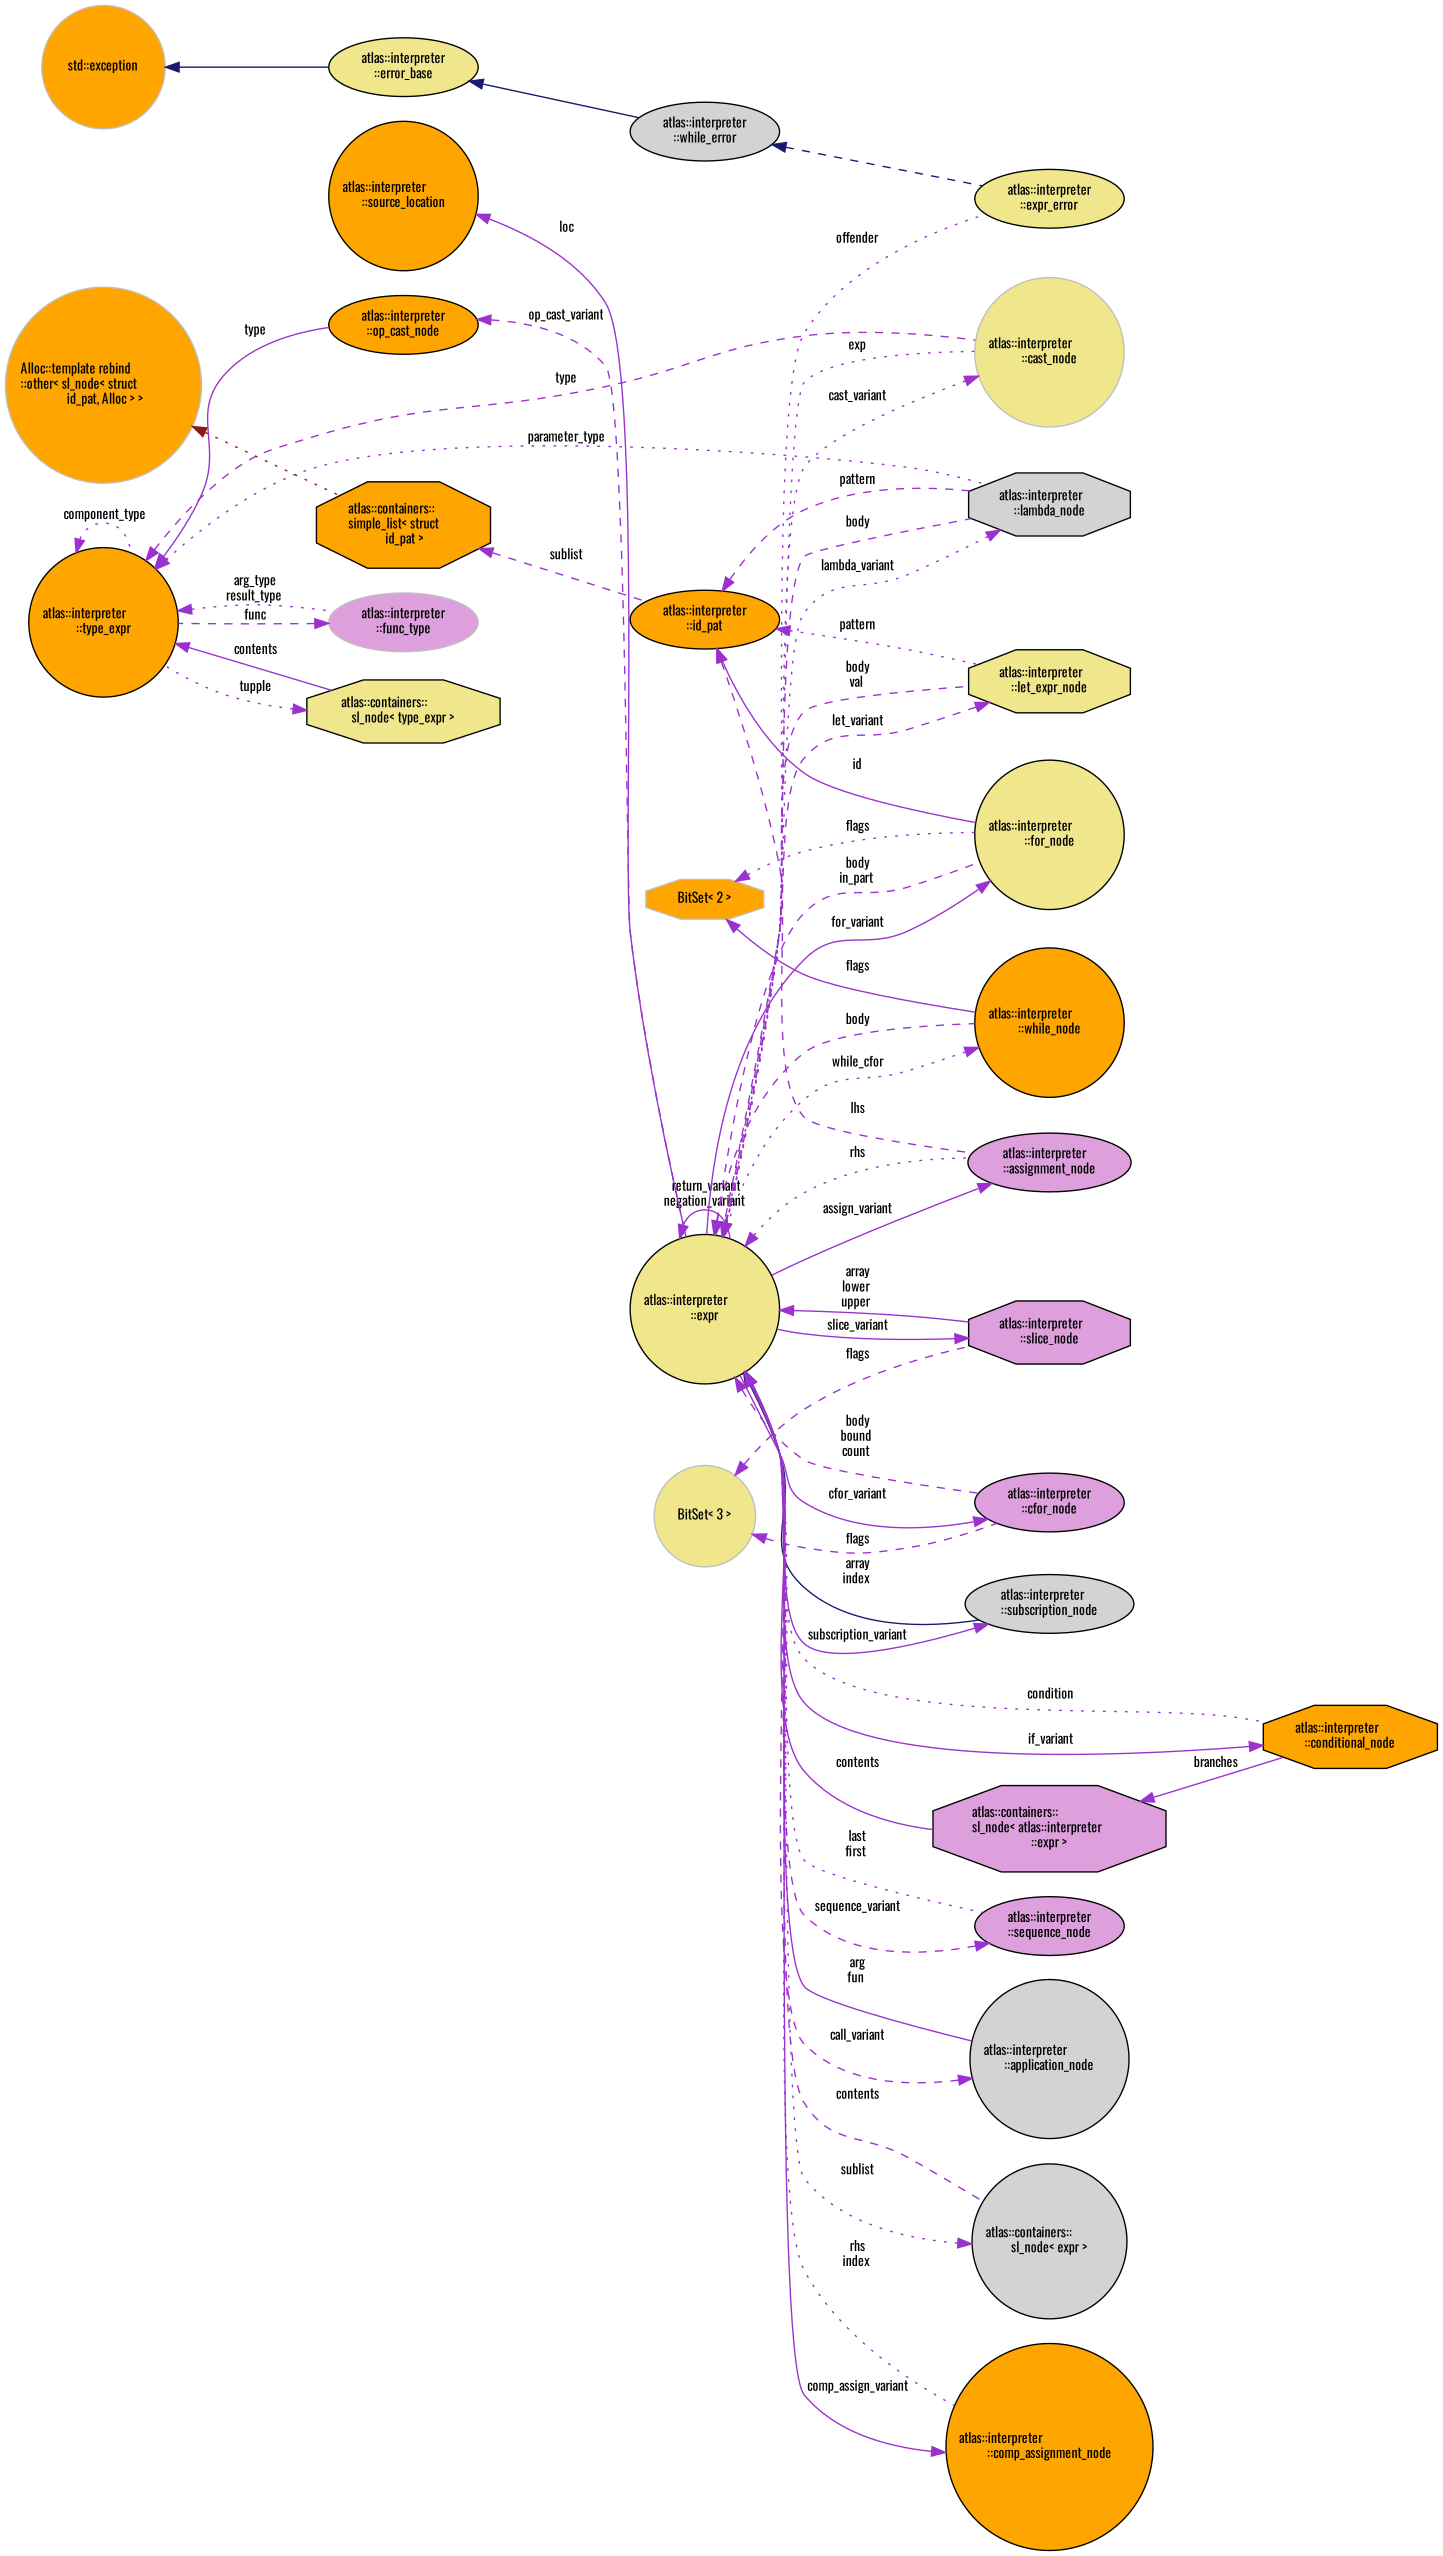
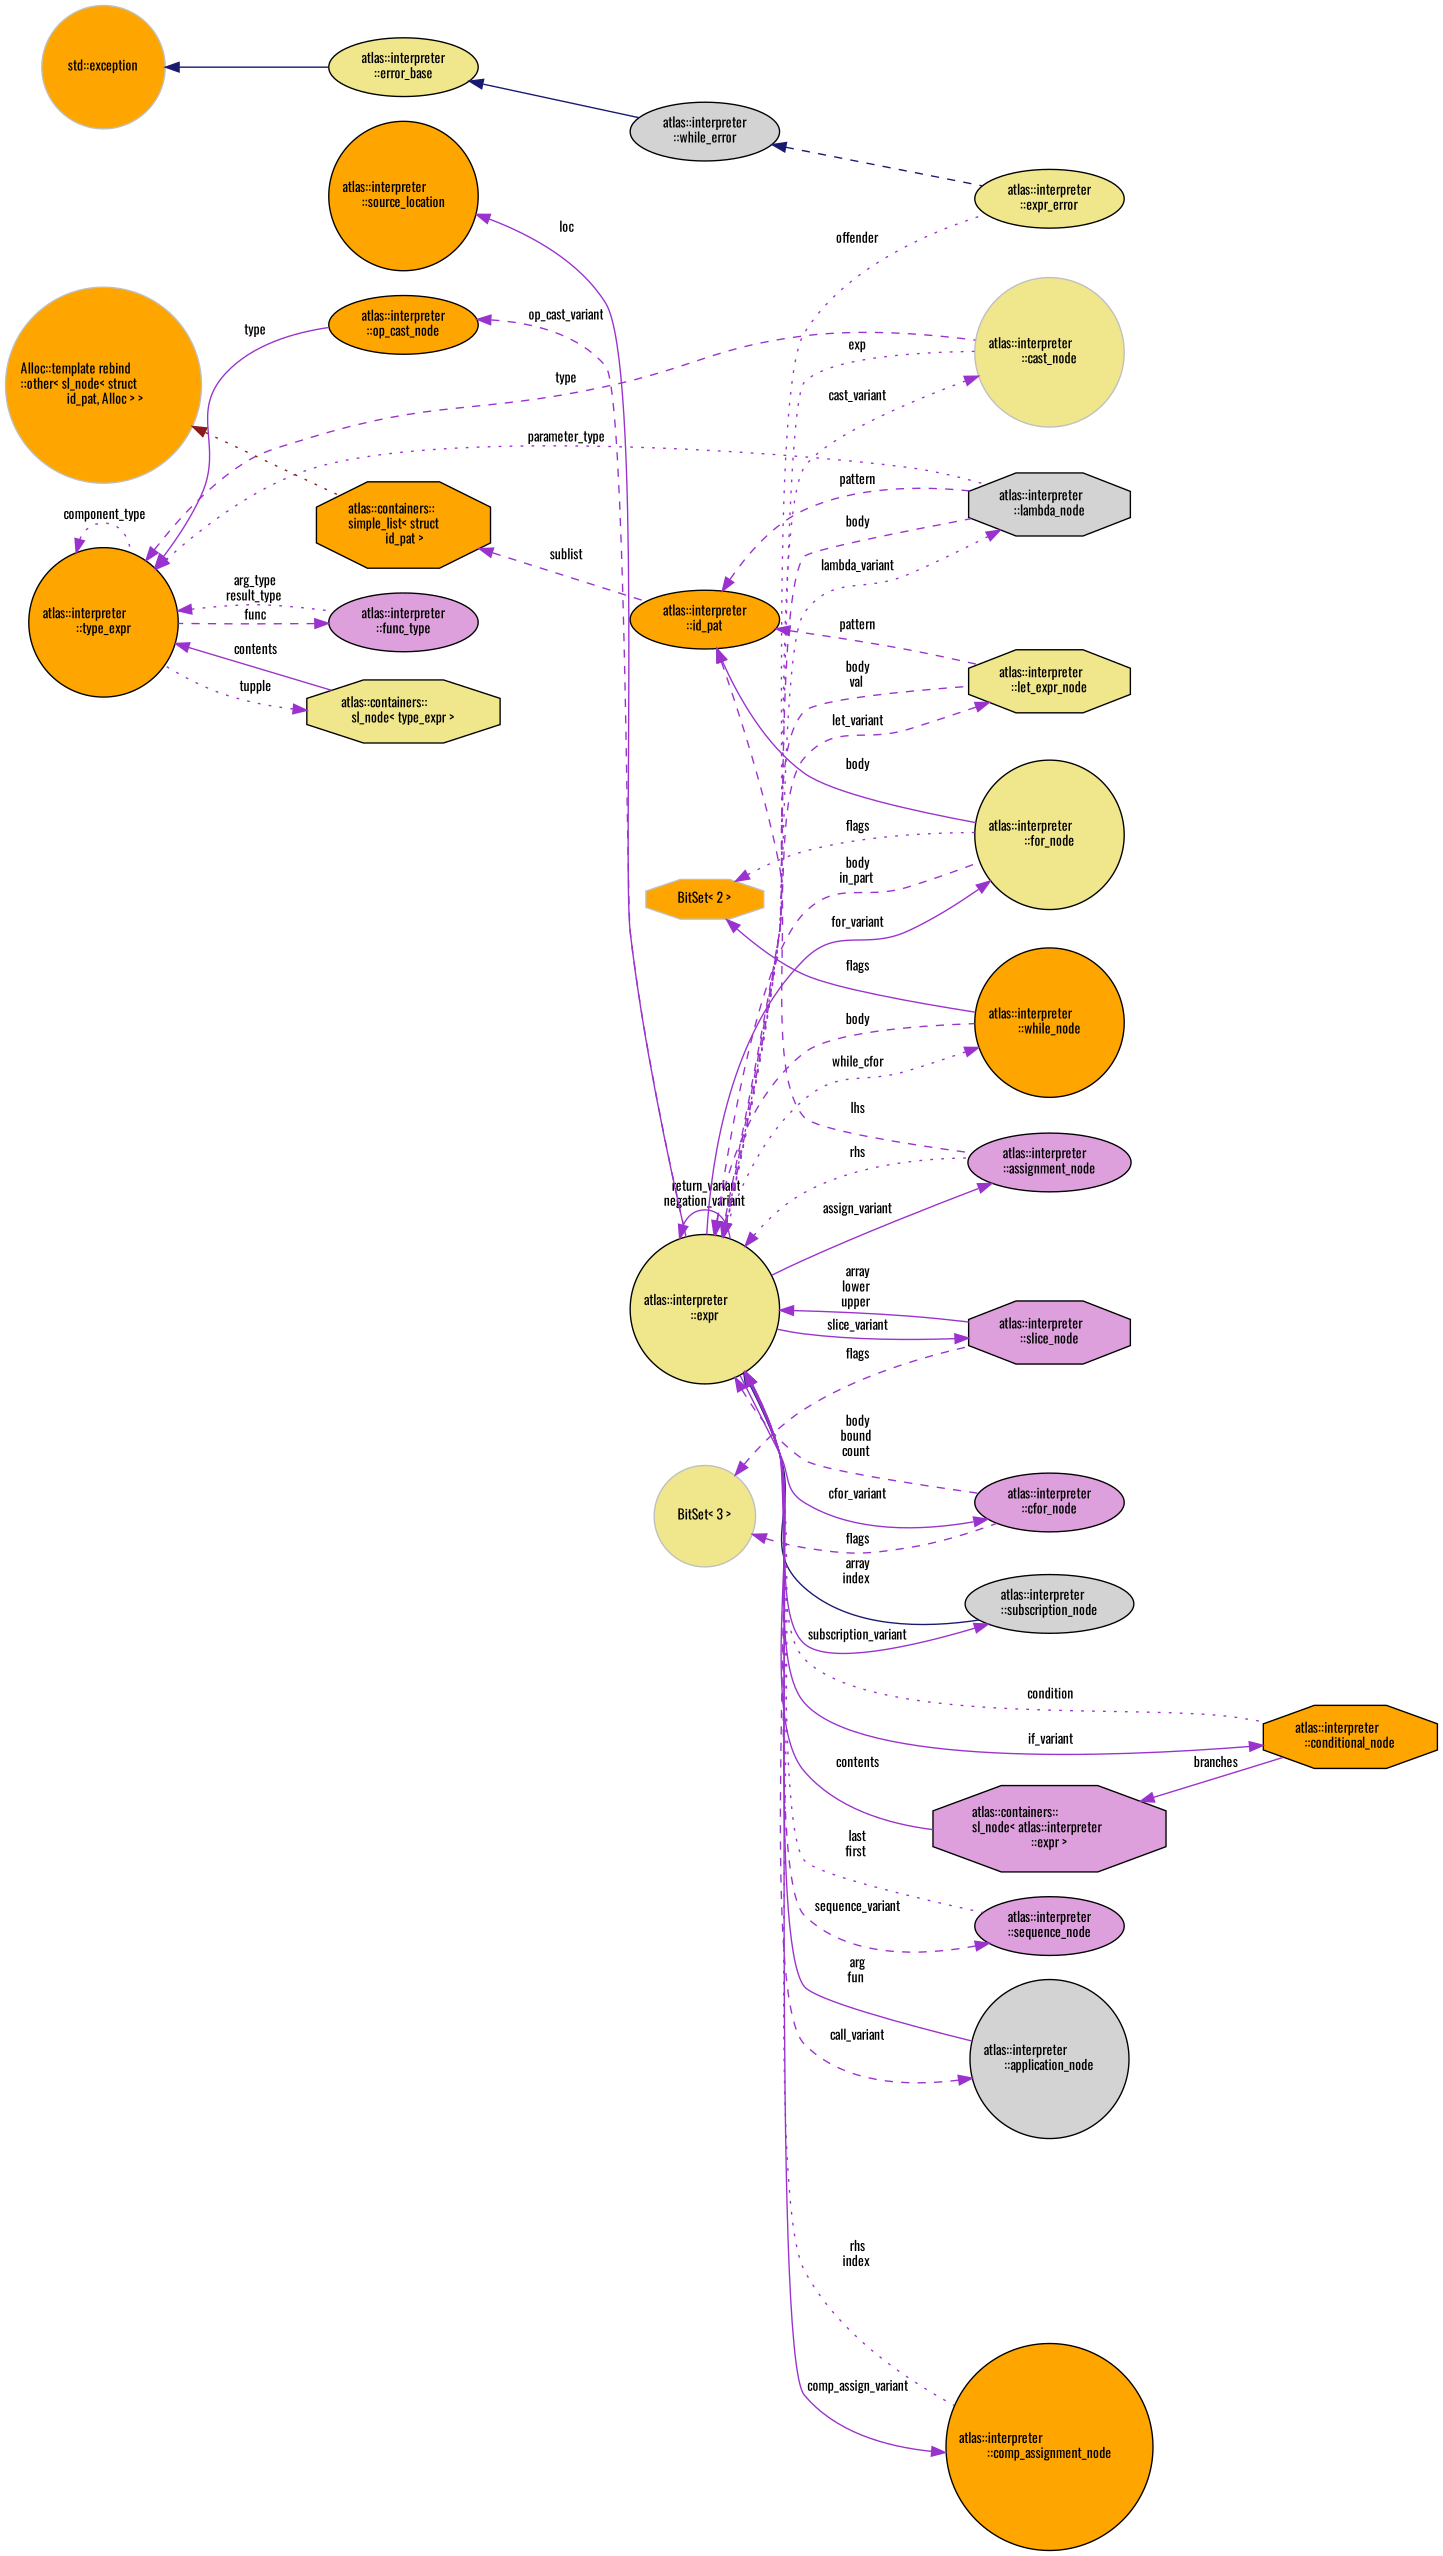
  digraph {
    fontname=Oswald
    rankdir=LR
    node [color=black fillcolor=orange fontname=Oswald fontsize=10 shape=circle style=filled]
    edge [color=darkorchid3 dir=back fontname=Oswald fontsize=10 labelfontname=Helvetica labelfontsize=10 style=solid]
    n1 [fillcolor=khaki fontcolor=black height=0.2 label="atlas::interpreter\l::expr_error" shape=ellipse width=0.4]
    n2 [fillcolor=lightgrey height=0.2 label="atlas::interpreter\l::while_error" shape=ellipse width=0.4]
    n3 [fillcolor=khaki height=0.2 label="atlas::interpreter\l::error_base" shape=ellipse width=0.4]
    n4 [color=grey75 height=0.2 label="std::exception" width=0.4]
    n5 [fillcolor=khaki height=0.2 label="atlas::interpreter\l::expr" width=0.4]
    n6 [color=grey75 fillcolor=khaki height=0.2 label="atlas::interpreter\l::cast_node" width=0.4]
    n7 [fillcolor=plum height=0.2 label="atlas::interpreter\l::slice_node" shape=octagon width=0.4]
    n8 [fillcolor=lightgrey height=0.2 label="atlas::interpreter\l::subscription_node" shape=ellipse width=0.4]
    n9 [fillcolor=khaki height=0.2 label="atlas::interpreter\l::let_expr_node" shape=octagon width=0.4]
    n10 [fillcolor=plum height=0.2 label="atlas::interpreter\l::cfor_node" shape=ellipse width=0.4]
    n11 [fillcolor=khaki height=0.2 label="atlas::interpreter\l::for_node" width=0.4]
    n12 [height=0.2 label="atlas::interpreter\l::conditional_node" shape=octagon width=0.4]
    n13 [fillcolor=plum height=0.2 label="atlas::containers::\lsl_node\< atlas::interpreter\l::expr \>" shape=octagon width=0.4]
    n14 [fillcolor=plum height=0.2 label="atlas::interpreter\l::sequence_node" shape=ellipse width=0.4]
    n15 [height=0.2 label="atlas::interpreter\l::while_node" width=0.4]
    n16 [fillcolor=plum height=0.2 label="atlas::interpreter\l::assignment_node" shape=ellipse width=0.4]
    n17 [fillcolor=lightgrey height=0.2 label="atlas::interpreter\l::application_node" width=0.4]
-   n18 [fillcolor=lightgrey height=0.2 label="atlas::containers::\lsl_node\< expr \>" width=0.4]
    n19 [fillcolor=lightgrey height=0.2 label="atlas::interpreter\l::lambda_node" shape=octagon width=0.4]
    n20 [height=0.2 label="atlas::interpreter\l::comp_assignment_node" width=0.4]
    n21 [height=0.2 label="atlas::interpreter\l::source_location" width=0.4]
    n22 [height=0.2 label="atlas::interpreter\l::type_expr" width=0.4]
-   n23 [color=grey75 fillcolor=plum height=0.2 label="atlas::interpreter\l::func_type" shape=ellipse width=0.4]
+   n23 [fillcolor=plum height=0.2 label="atlas::interpreter\l::func_type" shape=ellipse width=0.4]
    n24 [fillcolor=khaki height=0.2 label="atlas::containers::\lsl_node\< type_expr \>" shape=octagon width=0.4]
    n25 [height=0.2 label="atlas::interpreter\l::op_cast_node" shape=ellipse width=0.4]
    n26 [color=grey75 fillcolor=khaki height=0.2 label="BitSet\< 3 \>" width=0.4]
    n27 [height=0.2 label="atlas::interpreter\l::id_pat" shape=ellipse width=0.4]
    n28 [height=0.2 label="atlas::containers::\lsimple_list\< struct\l id_pat \>" shape=octagon width=0.4]
    n29 [color=grey75 height=0.2 label="Alloc::template rebind\l::other\< sl_node\< struct\l id_pat, Alloc \> \>" width=0.4]
    n30 [color=grey75 height=0.2 label="BitSet\< 2 \>" shape=octagon width=0.4]
    n2 -> n1 [color=midnightblue style=dashed]
    n3 -> n2 [color=midnightblue]
    n4 -> n3 [color=midnightblue]
    n5 -> n1 [label=" offender" style=dotted]
    n5 -> n5 [label=" return_variant\nnegation_variant"]
    n5 -> n6 [label=" exp" style=dotted]
    n5 -> n7 [label=" array\nlower\nupper"]
    n5 -> n8 [color=midnightblue label=" array\nindex"]
    n5 -> n9 [label=" body\nval" style=dashed]
    n5 -> n10 [label=" body\nbound\ncount" style=dashed]
    n5 -> n11 [label=" body\nin_part" style=dashed]
    n5 -> n12 [label=" condition" style=dotted]
    n5 -> n13 [label=" contents"]
    n5 -> n14 [label=" last\nfirst" style=dotted]
    n5 -> n15 [label=" body" style=dashed]
    n5 -> n16 [label=" rhs" style=dotted]
    n5 -> n17 [label=" arg\nfun"]
-   n5 -> n18 [label=" contents" style=dashed]
    n5 -> n19 [label=" body" style=dashed]
    n5 -> n20 [label=" rhs\nindex" style=dotted]
    n6 -> n5 [label=" cast_variant" style=dotted]
    n7 -> n5 [label=" slice_variant"]
    n8 -> n5 [label=" subscription_variant"]
    n9 -> n5 [label=" let_variant" style=dashed]
    n10 -> n5 [label=" cfor_variant"]
    n11 -> n5 [label=" for_variant"]
    n12 -> n5 [label=" if_variant"]
    n13 -> n12 [label=" branches"]
    n14 -> n5 [label=" sequence_variant" style=dashed]
    n15 -> n5 [label=" while_cfor" style=dotted]
    n16 -> n5 [label=" assign_variant"]
    n17 -> n5 [label=" call_variant" style=dashed]
-   n18 -> n5 [label=" sublist" style=dotted]
    n19 -> n5 [label=" lambda_variant" style=dotted]
    n20 -> n5 [label=" comp_assign_variant"]
    n21 -> n5 [label=" loc"]
    n22 -> n6 [label=" type" style=dashed]
    n22 -> n19 [label=" parameter_type" style=dotted]
    n22 -> n22 [label=" component_type" style=dotted]
    n22 -> n23 [label=" arg_type\nresult_type" style=dotted]
    n22 -> n24 [label=" contents"]
    n22 -> n25 [label=" type"]
    n23 -> n22 [label=" func" style=dashed]
    n24 -> n22 [label=" tupple" style=dotted]
    n25 -> n5 [label=" op_cast_variant" style=dashed]
    n26 -> n7 [label=" flags" style=dashed]
    n26 -> n10 [label=" flags" style=dashed]
-   n27 -> n9 [label=" pattern" style=dotted]
-   n27 -> n11 [label=" id"]
+   n27 -> n9 [label=" pattern" style=dashed]
+   n27 -> n11 [label=" body"]
    n27 -> n16 [label=" lhs" style=dashed]
    n27 -> n19 [label=" pattern" style=dashed]
    n28 -> n27 [label=" sublist" style=dashed]
    n29 -> n28 [color=firebrick4 style=dotted]
    n30 -> n11 [label=" flags" style=dotted]
    n30 -> n15 [label=" flags"]
  }
